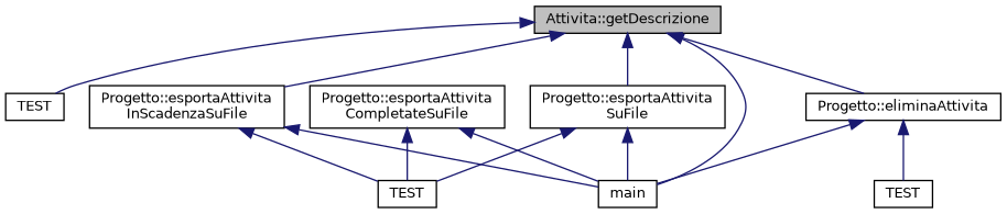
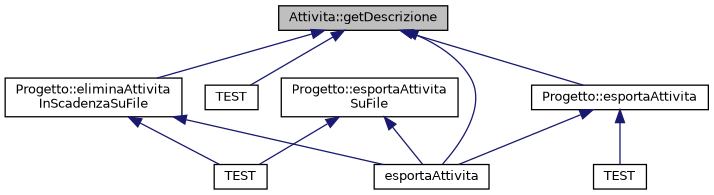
  digraph {
    rankdir=TB
    node [color=black fillcolor=white fontname=Helvetica fontsize=10 shape=record style=filled]
    edge [color=midnightblue dir=back fontname=Helvetica fontsize=10 labelfontname=Helvetica labelfontsize=10 style=solid]
    n1 [fillcolor=grey75 fontcolor=black height=0.2 label="Attivita::getDescrizione" width=0.4]
-   n2 [height=0.2 label=main width=0.4]
-   n3 [height=0.2 label="Progetto::eliminaAttivita" width=0.4]
+   n2 [height=0.2 label=esportaAttivita width=0.4]
+   n3 [height=0.2 label="Progetto::esportaAttivita" width=0.4]
    n4 [height=0.2 label="Progetto::esportaAttivita\lSuFile" width=0.4]
-   n5 [height=0.2 label="Progetto::esportaAttivita\lInScadenzaSuFile" width=0.4]
+   n5 [height=0.2 label="Progetto::eliminaAttivita\lInScadenzaSuFile" width=0.4]
    n6 [height=0.2 label=TEST width=0.4]
    n7 [height=0.2 label=TEST width=0.4]
    n8 [height=0.2 label=TEST width=0.4]
-   n9 [height=0.2 label="Progetto::esportaAttivita\lCompletateSuFile" width=0.4]
    n1 -> n2
    n1 -> n3
-   n1 -> n4
    n1 -> n5
    n1 -> n6
    n3 -> n2
    n3 -> n7
    n4 -> n2
    n4 -> n8
    n5 -> n2
    n5 -> n8
-   n9 -> n2
-   n9 -> n8
  }
